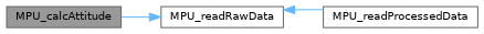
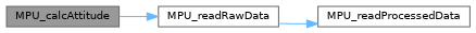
  digraph {
    rankdir=LR
    node [color=grey40 fillcolor=white fontname=Helvetica fontsize=10 shape=box style=filled]
    edge [color=steelblue1 fontname=Helvetica fontsize=10 labelfontname=Helvetica labelfontsize=10 style=solid]
    n1 [color=gray40 fillcolor=grey60 fontcolor=black height=0.2 label=MPU_calcAttitude width=0.4]
    n2 [height=0.2 label=MPU_readRawData width=0.4]
    n3 [height=0.2 label=MPU_readProcessedData width=0.4]
    n1 -> n2
-   n3 -> n2
+   n2 -> n3
  }
